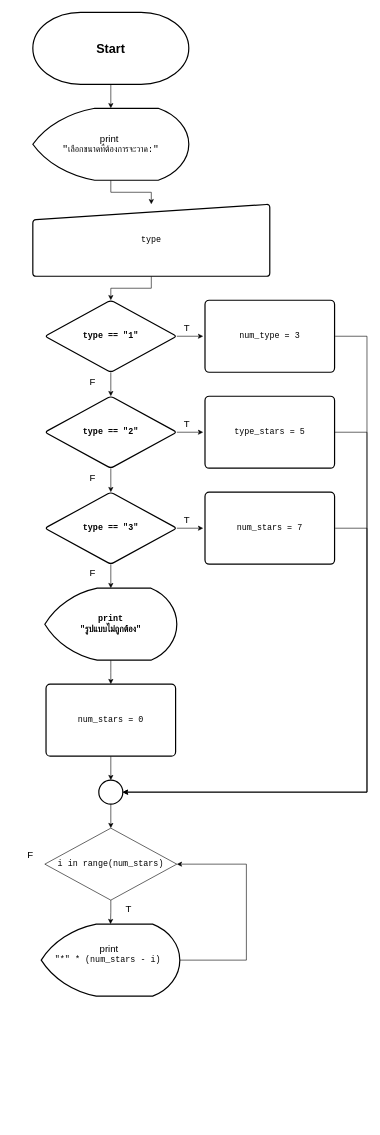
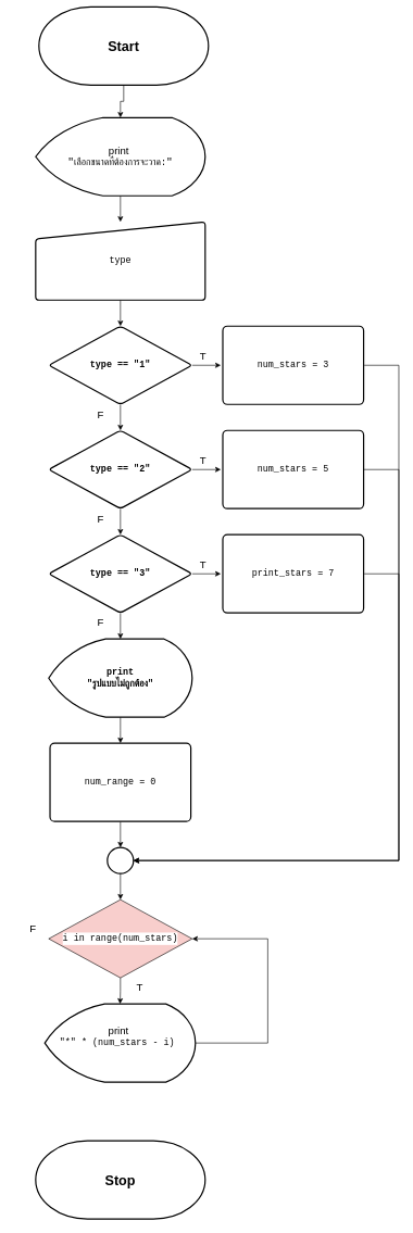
  <mxCell id="0" />
  <mxCell id="1" parent="0" />
- <mxCell id="2" value="&lt;font style=&quot;font-size: 21px;&quot;&gt;&lt;b&gt;Start&lt;/b&gt;&lt;/font&gt;" style="strokeWidth=2;html=1;shape=mxgraph.flowchart.terminator;whiteSpace=wrap;" parent="1" vertex="1"><mxGeometry x="54" y="20" width="260" height="120" as="geometry" /></mxCell>
+ <mxCell id="2" value="&lt;font style=&quot;font-size: 21px;&quot;&gt;&lt;b&gt;Start&lt;/b&gt;&lt;/font&gt;" style="strokeWidth=2;html=1;shape=mxgraph.flowchart.terminator;whiteSpace=wrap;" parent="1" vertex="1"><mxGeometry x="59" y="10" width="260" height="120" as="geometry" /></mxCell>
  <mxCell id="3" style="edgeStyle=orthogonalEdgeStyle;rounded=0;orthogonalLoop=1;jettySize=auto;html=1;entryX=0.5;entryY=0;entryDx=0;entryDy=0;" parent="1" source="4" target="7" edge="1"><mxGeometry relative="1" as="geometry" /></mxCell>
  <mxCell id="4" value="&lt;font style=&quot;font-size: 16px;&quot;&gt;print&amp;nbsp;&lt;/font&gt;&lt;div&gt;&lt;span style=&quot;font-family: Consolas, &amp;quot;Courier New&amp;quot;, monospace; white-space: pre;&quot;&gt;&lt;font style=&quot;font-size: 16px;&quot;&gt;&quot;&lt;/font&gt;&lt;/span&gt;&lt;span style=&quot;font-family: Consolas, &amp;quot;Courier New&amp;quot;, monospace; font-size: 14px; white-space: pre;&quot;&gt;เลือกขนาดที่ต้องการจะวาด&lt;/span&gt;&lt;span style=&quot;font-family: Consolas, &amp;quot;Courier New&amp;quot;, monospace; font-size: 14px; white-space: pre;&quot;&gt;:&lt;/span&gt;&lt;span style=&quot;font-family: Consolas, &amp;quot;Courier New&amp;quot;, monospace; font-size: 16px; white-space: pre;&quot;&gt;&quot;&lt;/span&gt;&lt;br&gt;&lt;/div&gt;" style="strokeWidth=2;html=1;shape=mxgraph.flowchart.display;whiteSpace=wrap;" parent="1" vertex="1"><mxGeometry x="54" y="180" width="260" height="120" as="geometry" /></mxCell>
  <mxCell id="5" style="edgeStyle=orthogonalEdgeStyle;rounded=0;orthogonalLoop=1;jettySize=auto;html=1;entryX=0.5;entryY=0;entryDx=0;entryDy=0;entryPerimeter=0;" parent="1" source="2" target="4" edge="1"><mxGeometry relative="1" as="geometry" /></mxCell>
  <mxCell id="6" value="" style="edgeStyle=orthogonalEdgeStyle;rounded=0;orthogonalLoop=1;jettySize=auto;html=1;" edge="1" parent="1" source="7" target="17"><mxGeometry relative="1" as="geometry" /></mxCell>
- <mxCell id="7" value="&lt;div style=&quot;font-size: 16px;&quot;&gt;&lt;div style=&quot;font-family: Consolas, &amp;quot;Courier New&amp;quot;, monospace; font-size: 14px; line-height: 19px; white-space: pre;&quot;&gt;&lt;div style=&quot;line-height: 19px;&quot;&gt;&lt;div style=&quot;line-height: 19px;&quot;&gt;type&lt;/div&gt;&lt;/div&gt;&lt;/div&gt;&lt;/div&gt;" style="html=1;strokeWidth=2;shape=manualInput;whiteSpace=wrap;rounded=1;size=26;arcSize=11;" parent="1" vertex="1"><mxGeometry x="54" y="340" width="395" height="120" as="geometry" /></mxCell>
+ <mxCell id="7" value="&lt;div style=&quot;font-size: 16px;&quot;&gt;&lt;div style=&quot;font-family: Consolas, &amp;quot;Courier New&amp;quot;, monospace; font-size: 14px; line-height: 19px; white-space: pre;&quot;&gt;&lt;div style=&quot;line-height: 19px;&quot;&gt;&lt;div style=&quot;line-height: 19px;&quot;&gt;type&lt;/div&gt;&lt;/div&gt;&lt;/div&gt;&lt;/div&gt;" style="html=1;strokeWidth=2;shape=manualInput;whiteSpace=wrap;rounded=1;size=26;arcSize=11;" parent="1" vertex="1"><mxGeometry x="54" y="340" width="260" height="120" as="geometry" /></mxCell>
+ <mxCell id="8" value="&lt;font style=&quot;font-size: 21px;&quot;&gt;&lt;b&gt;Stop&lt;/b&gt;&lt;/font&gt;" style="strokeWidth=2;html=1;shape=mxgraph.flowchart.terminator;whiteSpace=wrap;" parent="1" vertex="1"><mxGeometry x="54" y="1750" width="260" height="120" as="geometry" /></mxCell>
  <mxCell id="9" value="" style="edgeStyle=orthogonalEdgeStyle;rounded=0;orthogonalLoop=1;jettySize=auto;html=1;" parent="1" source="10" target="12" edge="1"><mxGeometry relative="1" as="geometry" /></mxCell>
- <mxCell id="10" value="&lt;div style=&quot;background-color: rgb(255, 255, 255); font-family: Consolas, &amp;quot;Courier New&amp;quot;, monospace; font-size: 14px; line-height: 19px; white-space: pre;&quot;&gt;i in range(num_stars)&lt;/div&gt;" style="rhombus;whiteSpace=wrap;html=1;" parent="1" vertex="1"><mxGeometry x="74" y="1380" width="220" height="120" as="geometry" /></mxCell>
+ <mxCell id="10" value="&lt;div style=&quot;background-color: rgb(255, 255, 255); font-family: Consolas, &amp;quot;Courier New&amp;quot;, monospace; font-size: 14px; line-height: 19px; white-space: pre;&quot;&gt;i in range(num_stars)&lt;/div&gt;" style="rhombus;whiteSpace=wrap;html=1;fillColor=#f8cecc;" parent="1" vertex="1"><mxGeometry x="74" y="1380" width="220" height="120" as="geometry" /></mxCell>
  <mxCell id="11" style="edgeStyle=orthogonalEdgeStyle;rounded=0;orthogonalLoop=1;jettySize=auto;html=1;entryX=1;entryY=0.5;entryDx=0;entryDy=0;" edge="1" parent="1" source="12" target="10"><mxGeometry relative="1" as="geometry"><Array as="points"><mxPoint x="410" y="1600" /><mxPoint x="410" y="1440" /></Array></mxGeometry></mxCell>
  <mxCell id="12" value="&lt;font style=&quot;font-size: 16px;&quot;&gt;print&amp;nbsp;&lt;/font&gt;&lt;div&gt;&lt;div style=&quot;font-family: Consolas, &amp;quot;Courier New&amp;quot;, monospace; font-size: 14px; line-height: 19px; white-space: pre;&quot;&gt;&quot;*&quot; * (num_stars - i) &lt;br&gt;&lt;/div&gt;&lt;div style=&quot;font-family: Consolas, &amp;quot;Courier New&amp;quot;, monospace; font-size: 14px; line-height: 19px; white-space: pre;&quot;&gt; &lt;/div&gt;&lt;/div&gt;" style="strokeWidth=2;html=1;shape=mxgraph.flowchart.display;whiteSpace=wrap;" parent="1" vertex="1"><mxGeometry x="68" y="1540" width="231" height="120" as="geometry" /></mxCell>
  <mxCell id="13" value="T" style="text;html=1;align=center;verticalAlign=middle;whiteSpace=wrap;rounded=0;fontSize=16;fontStyle=0" parent="1" vertex="1"><mxGeometry x="184" y="1500" width="60" height="30" as="geometry" /></mxCell>
  <mxCell id="14" value="F" style="text;html=1;align=center;verticalAlign=middle;whiteSpace=wrap;rounded=0;fontSize=16;fontStyle=0" parent="1" vertex="1"><mxGeometry x="20" y="1410" width="60" height="30" as="geometry" /></mxCell>
  <mxCell id="15" value="" style="edgeStyle=orthogonalEdgeStyle;rounded=0;orthogonalLoop=1;jettySize=auto;html=1;labelBackgroundColor=none;fontColor=default;fontSize=14;fontStyle=1;exitX=1;exitY=0;exitDx=0;exitDy=0;" edge="1" parent="1" source="34" target="20"><mxGeometry relative="1" as="geometry"><mxPoint x="187" y="620" as="sourcePoint" /><Array as="points"><mxPoint x="184" y="650" /><mxPoint x="184" y="650" /></Array></mxGeometry></mxCell>
  <mxCell id="16" value="" style="edgeStyle=orthogonalEdgeStyle;rounded=0;orthogonalLoop=1;jettySize=auto;html=1;labelBackgroundColor=none;fontColor=default;fontSize=14;fontStyle=1" edge="1" parent="1" source="17"><mxGeometry relative="1" as="geometry"><mxPoint x="338" y="560" as="targetPoint" /></mxGeometry></mxCell>
  <mxCell id="17" value="&lt;br style=&quot;font-size: 14px;&quot;&gt;&lt;div style=&quot;font-family: Consolas, &amp;quot;Courier New&amp;quot;, monospace; font-size: 14px; line-height: 19px; white-space: pre;&quot;&gt;&lt;div style=&quot;font-size: 14px;&quot;&gt;&lt;span style=&quot;font-size: 14px;&quot;&gt;type&lt;/span&gt;&lt;span style=&quot;font-size: 14px;&quot;&gt; == &lt;/span&gt;&lt;span style=&quot;font-size: 14px;&quot;&gt;&quot;1&quot;&lt;/span&gt;&lt;/div&gt;&lt;/div&gt;&lt;div style=&quot;font-size: 14px;&quot;&gt;&lt;br style=&quot;font-size: 14px;&quot;&gt;&lt;/div&gt;" style="rhombus;whiteSpace=wrap;html=1;strokeWidth=2;rounded=1;arcSize=11;labelBackgroundColor=none;fontColor=default;fontSize=14;fontStyle=1" vertex="1" parent="1"><mxGeometry x="74" y="500" width="220" height="120" as="geometry" /></mxCell>
  <mxCell id="18" value="" style="edgeStyle=orthogonalEdgeStyle;rounded=0;orthogonalLoop=1;jettySize=auto;html=1;labelBackgroundColor=none;fontColor=default;fontSize=14;fontStyle=1" edge="1" parent="1" source="20" target="23"><mxGeometry relative="1" as="geometry" /></mxCell>
  <mxCell id="19" value="" style="edgeStyle=orthogonalEdgeStyle;rounded=0;orthogonalLoop=1;jettySize=auto;html=1;labelBackgroundColor=none;fontColor=default;fontSize=14;fontStyle=1" edge="1" parent="1" source="20"><mxGeometry relative="1" as="geometry"><mxPoint x="338" y="720" as="targetPoint" /></mxGeometry></mxCell>
  <mxCell id="20" value="&lt;br style=&quot;font-size: 14px;&quot;&gt;&lt;div style=&quot;font-family: Consolas, &amp;quot;Courier New&amp;quot;, monospace; font-size: 14px; line-height: 19px; white-space: pre;&quot;&gt;&lt;div style=&quot;font-size: 14px;&quot;&gt;&lt;span style=&quot;font-size: 14px;&quot;&gt;type&lt;/span&gt;&lt;span style=&quot;font-size: 14px;&quot;&gt; == &lt;/span&gt;&lt;span style=&quot;font-size: 14px;&quot;&gt;&quot;2&quot;&lt;/span&gt;&lt;/div&gt;&lt;/div&gt;&lt;div style=&quot;font-size: 14px;&quot;&gt;&lt;br style=&quot;font-size: 14px;&quot;&gt;&lt;/div&gt;" style="rhombus;whiteSpace=wrap;html=1;strokeWidth=2;rounded=1;arcSize=11;labelBackgroundColor=none;fontColor=default;fontSize=14;fontStyle=1" vertex="1" parent="1"><mxGeometry x="74" y="660" width="220" height="120" as="geometry" /></mxCell>
  <mxCell id="21" value="" style="edgeStyle=orthogonalEdgeStyle;rounded=0;orthogonalLoop=1;jettySize=auto;html=1;labelBackgroundColor=none;fontColor=default;fontSize=14;fontStyle=1" edge="1" parent="1" source="23"><mxGeometry relative="1" as="geometry"><mxPoint x="338" y="880" as="targetPoint" /></mxGeometry></mxCell>
  <mxCell id="22" value="" style="edgeStyle=orthogonalEdgeStyle;rounded=0;orthogonalLoop=1;jettySize=auto;html=1;" edge="1" parent="1" source="23" target="25"><mxGeometry relative="1" as="geometry" /></mxCell>
  <mxCell id="23" value="&lt;br style=&quot;font-size: 14px;&quot;&gt;&lt;div style=&quot;font-family: Consolas, &amp;quot;Courier New&amp;quot;, monospace; font-size: 14px; line-height: 19px; white-space: pre;&quot;&gt;&lt;div style=&quot;font-size: 14px;&quot;&gt;&lt;span style=&quot;font-size: 14px;&quot;&gt;type&lt;/span&gt;&lt;span style=&quot;font-size: 14px;&quot;&gt; == &lt;/span&gt;&lt;span style=&quot;font-size: 14px;&quot;&gt;&quot;3&quot;&lt;/span&gt;&lt;/div&gt;&lt;/div&gt;&lt;div style=&quot;font-size: 14px;&quot;&gt;&lt;br style=&quot;font-size: 14px;&quot;&gt;&lt;/div&gt;" style="rhombus;whiteSpace=wrap;html=1;strokeWidth=2;rounded=1;arcSize=11;labelBackgroundColor=none;fontColor=default;fontSize=14;fontStyle=1" vertex="1" parent="1"><mxGeometry x="74" y="820" width="220" height="120" as="geometry" /></mxCell>
  <mxCell id="24" style="edgeStyle=orthogonalEdgeStyle;rounded=0;orthogonalLoop=1;jettySize=auto;html=1;entryX=0.5;entryY=0;entryDx=0;entryDy=0;labelBackgroundColor=none;fontColor=default;fontSize=14;fontStyle=1" edge="1" parent="1" source="25"><mxGeometry relative="1" as="geometry"><mxPoint x="184" y="1140" as="targetPoint" /><Array as="points" /></mxGeometry></mxCell>
  <mxCell id="25" value="&lt;div style=&quot;font-family: Consolas, &amp;quot;Courier New&amp;quot;, monospace; font-size: 14px; line-height: 19px; white-space: pre;&quot;&gt;&lt;div style=&quot;line-height: 19px; font-size: 14px;&quot;&gt;&lt;span style=&quot;font-size: 14px;&quot;&gt;print&lt;/span&gt;&lt;/div&gt;&lt;/div&gt;&lt;div style=&quot;font-family: Consolas, &amp;quot;Courier New&amp;quot;, monospace; font-size: 14px; line-height: 19px; white-space: pre;&quot;&gt;&lt;span style=&quot;font-size: 14px;&quot;&gt;&quot;รูปแบบไม่ถูกต้อง&quot;&lt;/span&gt;&lt;/div&gt;" style="strokeWidth=2;html=1;shape=mxgraph.flowchart.display;whiteSpace=wrap;labelBackgroundColor=none;fontColor=default;fontSize=14;fontStyle=1" vertex="1" parent="1"><mxGeometry x="74" y="980" width="220" height="120" as="geometry" /></mxCell>
  <mxCell id="26" style="edgeStyle=orthogonalEdgeStyle;rounded=0;orthogonalLoop=1;jettySize=auto;html=1;entryX=1;entryY=0.5;entryDx=0;entryDy=0;" edge="1" parent="1" target="30"><mxGeometry relative="1" as="geometry"><Array as="points"><mxPoint x="611" y="560" /><mxPoint x="611" y="1320" /></Array><mxPoint x="558" y="560" as="sourcePoint" /></mxGeometry></mxCell>
  <mxCell id="27" style="edgeStyle=orthogonalEdgeStyle;rounded=0;orthogonalLoop=1;jettySize=auto;html=1;entryX=1;entryY=0.5;entryDx=0;entryDy=0;exitX=1;exitY=0.5;exitDx=0;exitDy=0;" edge="1" parent="1" source="38" target="30"><mxGeometry relative="1" as="geometry"><Array as="points"><mxPoint x="611" y="720" /><mxPoint x="611" y="1320" /></Array><mxPoint x="571" y="720" as="sourcePoint" /></mxGeometry></mxCell>
  <mxCell id="28" style="edgeStyle=orthogonalEdgeStyle;rounded=0;orthogonalLoop=1;jettySize=auto;html=1;entryX=1;entryY=0.5;entryDx=0;entryDy=0;" edge="1" parent="1" target="30"><mxGeometry relative="1" as="geometry"><Array as="points"><mxPoint x="611" y="880" /><mxPoint x="611" y="1320" /></Array><mxPoint x="558" y="880" as="sourcePoint" /></mxGeometry></mxCell>
  <mxCell id="29" value="" style="edgeStyle=orthogonalEdgeStyle;rounded=0;orthogonalLoop=1;jettySize=auto;html=1;" edge="1" parent="1" source="30" target="10"><mxGeometry relative="1" as="geometry" /></mxCell>
  <mxCell id="30" value="" style="ellipse;whiteSpace=wrap;html=1;strokeWidth=2;labelBackgroundColor=none;fontColor=default;fontSize=14;fontStyle=1" vertex="1" parent="1"><mxGeometry x="164" y="1300" width="40" height="40" as="geometry" /></mxCell>
  <mxCell id="31" value="T" style="text;html=1;align=center;verticalAlign=middle;whiteSpace=wrap;rounded=0;fontSize=16;" vertex="1" parent="1"><mxGeometry x="281" y="530" width="60" height="30" as="geometry" /></mxCell>
  <mxCell id="32" value="T" style="text;html=1;align=center;verticalAlign=middle;whiteSpace=wrap;rounded=0;fontSize=16;" vertex="1" parent="1"><mxGeometry x="281" y="690" width="60" height="30" as="geometry" /></mxCell>
  <mxCell id="33" value="T" style="text;html=1;align=center;verticalAlign=middle;whiteSpace=wrap;rounded=0;fontSize=16;" vertex="1" parent="1"><mxGeometry x="281" y="850" width="60" height="30" as="geometry" /></mxCell>
  <mxCell id="34" value="F" style="text;html=1;align=center;verticalAlign=middle;whiteSpace=wrap;rounded=0;fontSize=16;" vertex="1" parent="1"><mxGeometry x="124" y="620" width="60" height="30" as="geometry" /></mxCell>
  <mxCell id="35" value="F" style="text;html=1;align=center;verticalAlign=middle;whiteSpace=wrap;rounded=0;fontSize=16;" vertex="1" parent="1"><mxGeometry x="124" y="780" width="60" height="30" as="geometry" /></mxCell>
  <mxCell id="36" value="F" style="text;html=1;align=center;verticalAlign=middle;whiteSpace=wrap;rounded=0;fontSize=16;" vertex="1" parent="1"><mxGeometry x="124" y="940" width="60" height="30" as="geometry" /></mxCell>
- <mxCell id="37" value="&lt;div style=&quot;font-family: Consolas, &amp;quot;Courier New&amp;quot;, monospace; font-size: 14px; line-height: 19px; white-space: pre;&quot;&gt;&lt;span style=&quot;background-color: rgb(255, 255, 255);&quot;&gt;num_type = 3&lt;/span&gt;&lt;/div&gt;" style="rounded=1;whiteSpace=wrap;html=1;absoluteArcSize=1;arcSize=14;strokeWidth=2;" vertex="1" parent="1"><mxGeometry x="341" y="500" width="216" height="120" as="geometry" /></mxCell>
- <mxCell id="38" value="&lt;span style=&quot;font-family: Consolas, &amp;quot;Courier New&amp;quot;, monospace; font-size: 14px; white-space: pre; background-color: rgb(255, 255, 255);&quot;&gt;type_stars&lt;/span&gt;&lt;span style=&quot;font-family: Consolas, &amp;quot;Courier New&amp;quot;, monospace; font-size: 14px; white-space: pre; background-color: rgb(255, 255, 255);&quot;&gt; = 5&lt;/span&gt;" style="rounded=1;whiteSpace=wrap;html=1;absoluteArcSize=1;arcSize=14;strokeWidth=2;" vertex="1" parent="1"><mxGeometry x="341" y="660" width="216" height="120" as="geometry" /></mxCell>
- <mxCell id="39" value="&lt;span style=&quot;font-family: Consolas, &amp;quot;Courier New&amp;quot;, monospace; font-size: 14px; white-space: pre; background-color: rgb(255, 255, 255);&quot;&gt;num_stars&lt;/span&gt;&lt;span style=&quot;font-family: Consolas, &amp;quot;Courier New&amp;quot;, monospace; font-size: 14px; white-space: pre; background-color: rgb(255, 255, 255);&quot;&gt; = 7&lt;/span&gt;" style="rounded=1;whiteSpace=wrap;html=1;absoluteArcSize=1;arcSize=14;strokeWidth=2;" vertex="1" parent="1"><mxGeometry x="341" y="820" width="216" height="120" as="geometry" /></mxCell>
+ <mxCell id="37" value="&lt;div style=&quot;font-family: Consolas, &amp;quot;Courier New&amp;quot;, monospace; font-size: 14px; line-height: 19px; white-space: pre;&quot;&gt;&lt;span style=&quot;background-color: rgb(255, 255, 255);&quot;&gt;num_stars = 3&lt;/span&gt;&lt;/div&gt;" style="rounded=1;whiteSpace=wrap;html=1;absoluteArcSize=1;arcSize=14;strokeWidth=2;" vertex="1" parent="1"><mxGeometry x="341" y="500" width="216" height="120" as="geometry" /></mxCell>
+ <mxCell id="38" value="&lt;span style=&quot;font-family: Consolas, &amp;quot;Courier New&amp;quot;, monospace; font-size: 14px; white-space: pre; background-color: rgb(255, 255, 255);&quot;&gt;num_stars&lt;/span&gt;&lt;span style=&quot;font-family: Consolas, &amp;quot;Courier New&amp;quot;, monospace; font-size: 14px; white-space: pre; background-color: rgb(255, 255, 255);&quot;&gt; = 5&lt;/span&gt;" style="rounded=1;whiteSpace=wrap;html=1;absoluteArcSize=1;arcSize=14;strokeWidth=2;" vertex="1" parent="1"><mxGeometry x="341" y="660" width="216" height="120" as="geometry" /></mxCell>
+ <mxCell id="39" value="&lt;span style=&quot;font-family: Consolas, &amp;quot;Courier New&amp;quot;, monospace; font-size: 14px; white-space: pre; background-color: rgb(255, 255, 255);&quot;&gt;print_stars&lt;/span&gt;&lt;span style=&quot;font-family: Consolas, &amp;quot;Courier New&amp;quot;, monospace; font-size: 14px; white-space: pre; background-color: rgb(255, 255, 255);&quot;&gt; = 7&lt;/span&gt;" style="rounded=1;whiteSpace=wrap;html=1;absoluteArcSize=1;arcSize=14;strokeWidth=2;" vertex="1" parent="1"><mxGeometry x="341" y="820" width="216" height="120" as="geometry" /></mxCell>
  <mxCell id="40" value="" style="edgeStyle=orthogonalEdgeStyle;rounded=0;orthogonalLoop=1;jettySize=auto;html=1;" edge="1" parent="1" source="41" target="30"><mxGeometry relative="1" as="geometry" /></mxCell>
- <mxCell id="41" value="&lt;span style=&quot;font-family: Consolas, &amp;quot;Courier New&amp;quot;, monospace; font-size: 14px; white-space: pre; background-color: rgb(255, 255, 255);&quot;&gt;num_stars&lt;/span&gt;&lt;span style=&quot;font-family: Consolas, &amp;quot;Courier New&amp;quot;, monospace; font-size: 14px; white-space: pre; background-color: rgb(255, 255, 255);&quot;&gt; = 0&lt;/span&gt;" style="rounded=1;whiteSpace=wrap;html=1;absoluteArcSize=1;arcSize=14;strokeWidth=2;" vertex="1" parent="1"><mxGeometry x="76" y="1140" width="216" height="120" as="geometry" /></mxCell>
+ <mxCell id="41" value="&lt;span style=&quot;font-family: Consolas, &amp;quot;Courier New&amp;quot;, monospace; font-size: 14px; white-space: pre; background-color: rgb(255, 255, 255);&quot;&gt;num_range&lt;/span&gt;&lt;span style=&quot;font-family: Consolas, &amp;quot;Courier New&amp;quot;, monospace; font-size: 14px; white-space: pre; background-color: rgb(255, 255, 255);&quot;&gt; = 0&lt;/span&gt;" style="rounded=1;whiteSpace=wrap;html=1;absoluteArcSize=1;arcSize=14;strokeWidth=2;" vertex="1" parent="1"><mxGeometry x="76" y="1140" width="216" height="120" as="geometry" /></mxCell>
